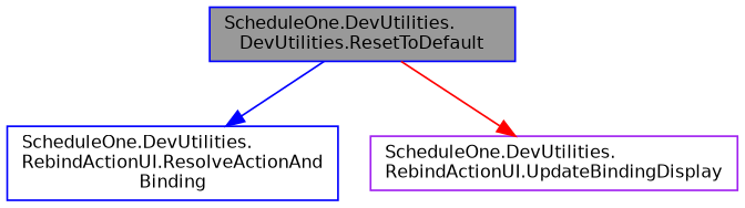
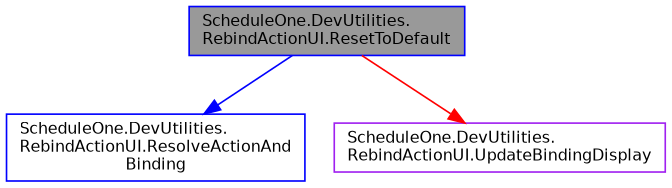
  digraph {
    rankdir=TB
    node [color=blue fillcolor=white fontname=Helvetica fontsize=10 shape=box style=filled]
    edge [fontname=Helvetica fontsize=10 labelfontname=Helvetica labelfontsize=10 style=solid]
-   n1 [fillcolor=grey60 fontcolor=black height=0.2 label="ScheduleOne.DevUtilities.\lDevUtilities.ResetToDefault" width=0.4]
+   n1 [fillcolor=grey60 fontcolor=black height=0.2 label="ScheduleOne.DevUtilities.\lRebindActionUI.ResetToDefault" width=0.4]
    n2 [height=0.2 label="ScheduleOne.DevUtilities.\lRebindActionUI.ResolveActionAnd\lBinding" width=0.4]
    n3 [color=purple height=0.2 label="ScheduleOne.DevUtilities.\lRebindActionUI.UpdateBindingDisplay" width=0.4]
    n1 -> n2 [color=blue]
    n1 -> n3 [color=red]
  }
